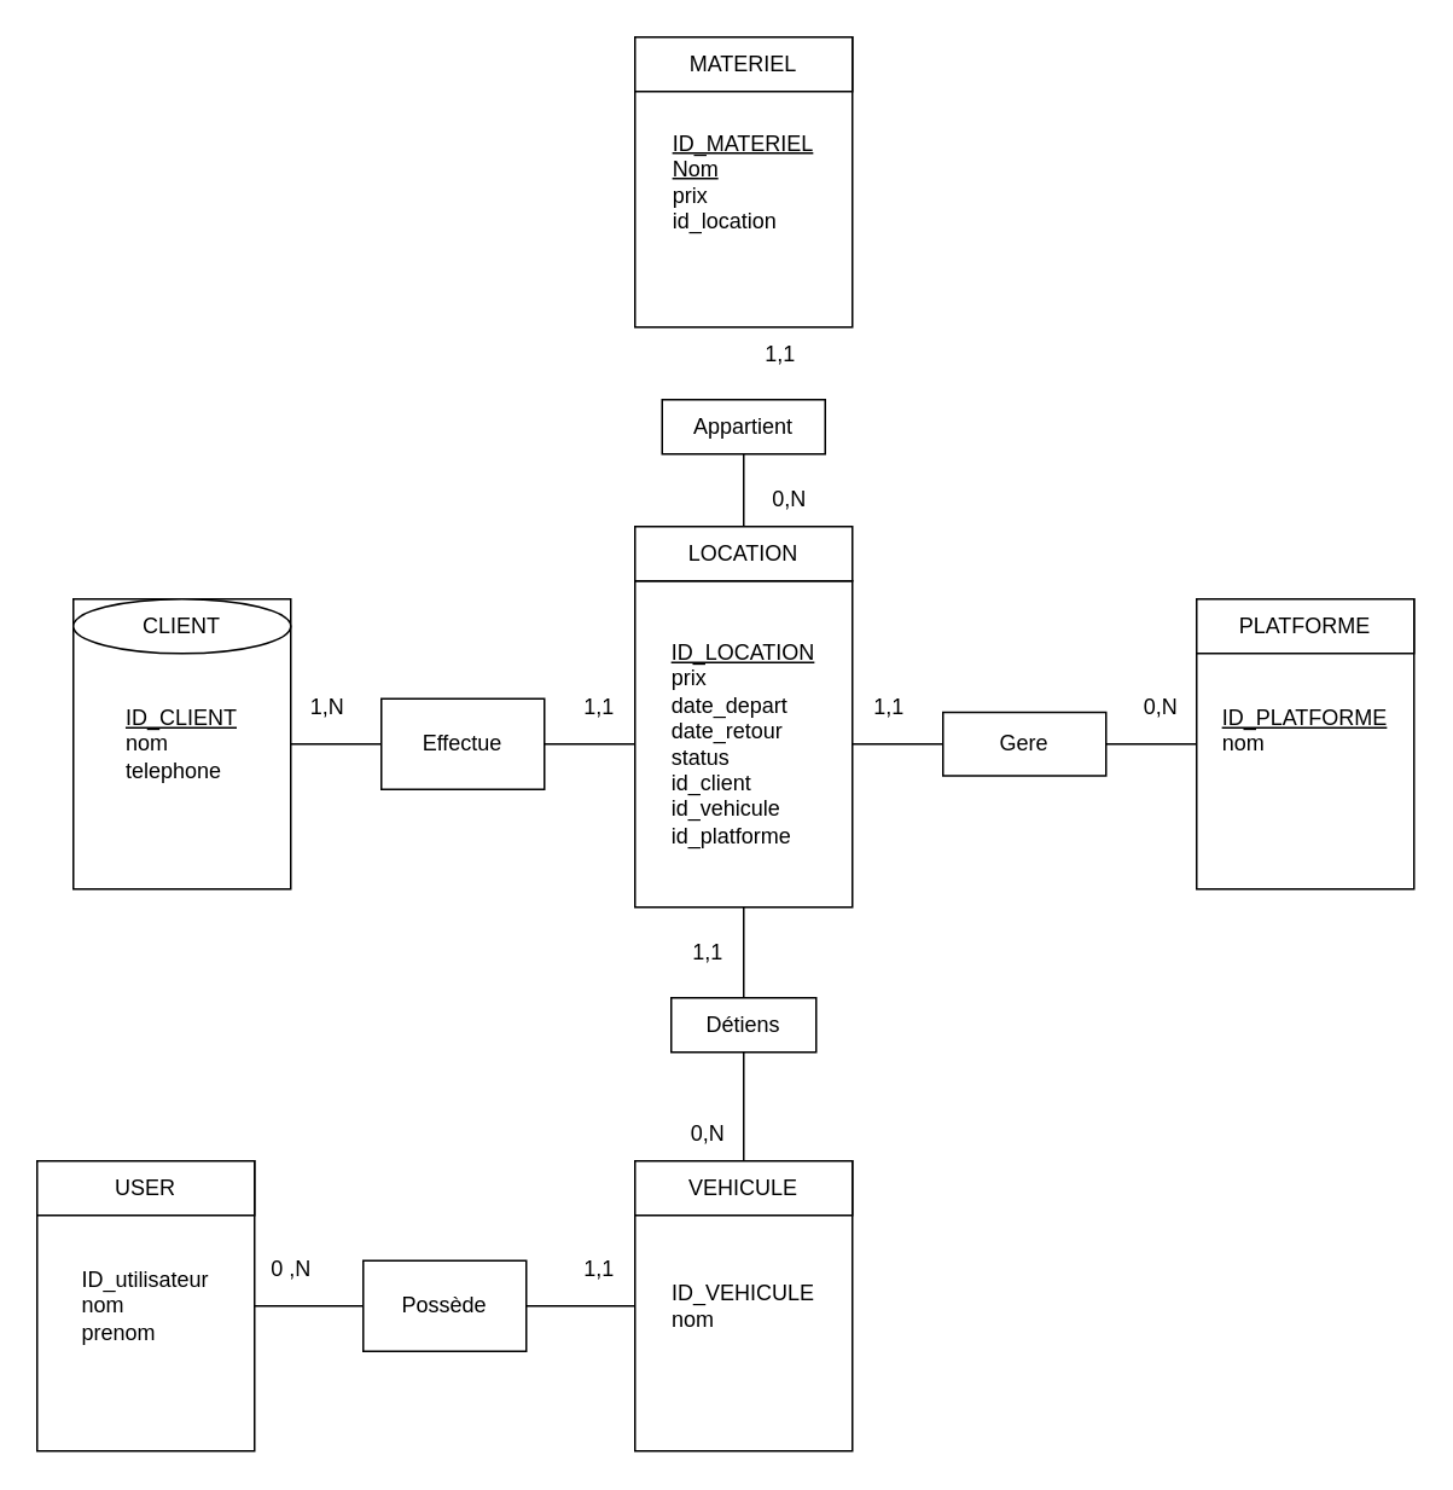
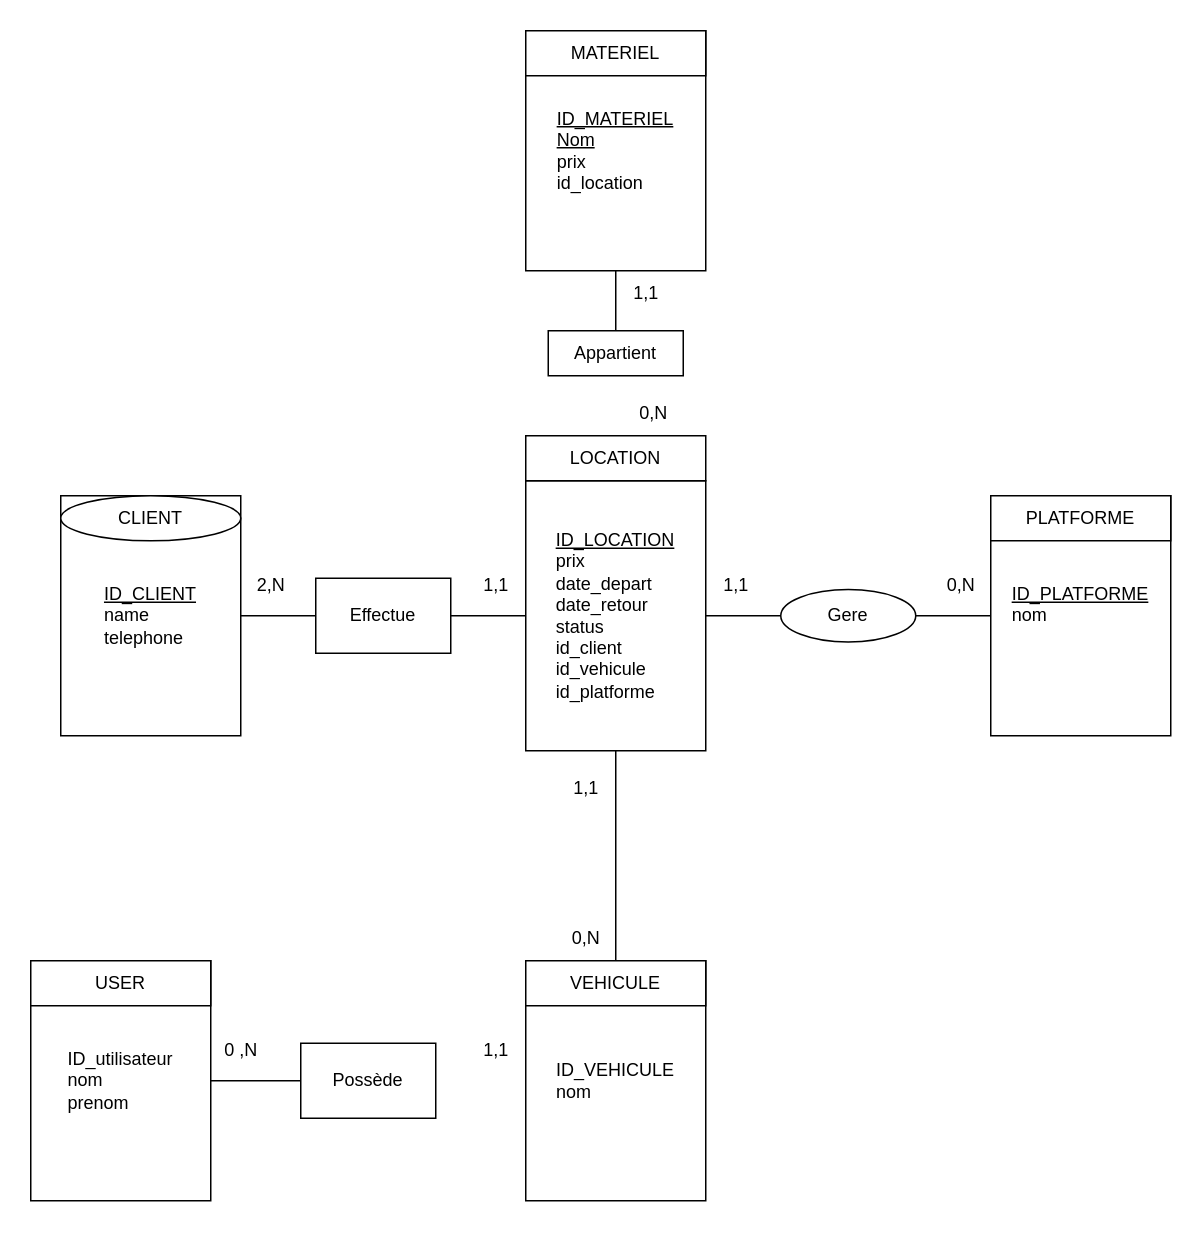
  <mxCell id="0" />
  <mxCell id="1" parent="0" />
- <mxCell id="2" style="edgeStyle=none;html=1;endArrow=none;endFill=0;startArrow=none;" parent="1" source="12" target="6" edge="1"><mxGeometry relative="1" as="geometry" /></mxCell>
  <mxCell id="3" value="&lt;div style=&quot;text-align: left;&quot;&gt;&lt;span style=&quot;background-color: initial;&quot;&gt;ID_utilisateur&lt;/span&gt;&lt;/div&gt;&lt;div style=&quot;text-align: left;&quot;&gt;&lt;span style=&quot;background-color: initial;&quot;&gt;nom&lt;/span&gt;&lt;/div&gt;&lt;div style=&quot;text-align: left;&quot;&gt;&lt;span style=&quot;background-color: initial;&quot;&gt;prenom&lt;/span&gt;&lt;/div&gt;" style="whiteSpace=wrap;html=1;" parent="1" vertex="1"><mxGeometry x="20" y="640" width="120" height="160" as="geometry" /></mxCell>
  <mxCell id="4" value="&lt;div style=&quot;text-align: left;&quot;&gt;&lt;u style=&quot;background-color: initial;&quot;&gt;ID_PLATFORME&lt;/u&gt;&lt;/div&gt;&lt;div style=&quot;text-align: left;&quot;&gt;&lt;span style=&quot;background-color: initial;&quot;&gt;nom&lt;/span&gt;&lt;/div&gt;&lt;div style=&quot;text-decoration-line: underline; text-align: left;&quot;&gt;&lt;br&gt;&lt;/div&gt;" style="whiteSpace=wrap;html=1;" parent="1" vertex="1"><mxGeometry x="660" y="330" width="120" height="160" as="geometry" /></mxCell>
  <mxCell id="5" style="edgeStyle=none;html=1;endArrow=none;endFill=0;" parent="1" source="6" target="9" edge="1"><mxGeometry relative="1" as="geometry" /></mxCell>
  <mxCell id="6" value="&lt;div style=&quot;text-align: left;&quot;&gt;&lt;span style=&quot;background-color: initial;&quot;&gt;ID_VEHICULE&lt;/span&gt;&lt;/div&gt;&lt;div style=&quot;text-align: left;&quot;&gt;&lt;span style=&quot;background-color: initial;&quot;&gt;nom&lt;/span&gt;&lt;/div&gt;" style="whiteSpace=wrap;html=1;" parent="1" vertex="1"><mxGeometry x="350" y="640" width="120" height="160" as="geometry" /></mxCell>
+ <mxCell id="7" style="edgeStyle=none;html=1;endArrow=none;endFill=0;startArrow=none;" parent="1" source="38" target="10" edge="1"><mxGeometry relative="1" as="geometry" /></mxCell>
  <mxCell id="8" style="edgeStyle=none;html=1;endArrow=none;endFill=0;startArrow=none;" parent="1" source="36" target="4" edge="1"><mxGeometry relative="1" as="geometry" /></mxCell>
  <mxCell id="9" value="&lt;u&gt;ID_LOCATION&lt;br&gt;&lt;/u&gt;&lt;div style=&quot;text-align: left;&quot;&gt;&lt;span style=&quot;background-color: initial;&quot;&gt;prix&lt;/span&gt;&lt;/div&gt;&lt;div style=&quot;text-align: left;&quot;&gt;&lt;span style=&quot;background-color: initial;&quot;&gt;date_depart&lt;/span&gt;&lt;/div&gt;&lt;div style=&quot;text-align: left;&quot;&gt;&lt;span style=&quot;background-color: initial;&quot;&gt;date_retour&lt;/span&gt;&lt;/div&gt;&lt;div style=&quot;text-align: left;&quot;&gt;status&lt;/div&gt;&lt;div style=&quot;text-align: left;&quot;&gt;id_client&lt;/div&gt;&lt;div style=&quot;text-align: left;&quot;&gt;&lt;span style=&quot;background-color: initial;&quot;&gt;id_vehicule&lt;/span&gt;&lt;/div&gt;&lt;div style=&quot;text-align: left;&quot;&gt;&lt;span style=&quot;background-color: initial;&quot;&gt;id_platforme&lt;/span&gt;&lt;/div&gt;" style="whiteSpace=wrap;html=1;" parent="1" vertex="1"><mxGeometry x="350" y="320" width="120" height="180" as="geometry" /></mxCell>
  <mxCell id="10" value="&lt;u&gt;ID_MATERIEL&lt;br&gt;&lt;div style=&quot;text-align: left;&quot;&gt;&lt;span style=&quot;background-color: initial;&quot;&gt;Nom&lt;/span&gt;&lt;/div&gt;&lt;/u&gt;&lt;div style=&quot;text-align: left;&quot;&gt;&lt;span style=&quot;background-color: initial;&quot;&gt;prix&lt;/span&gt;&lt;/div&gt;&lt;div style=&quot;text-align: left;&quot;&gt;&lt;span style=&quot;background-color: initial;&quot;&gt;id_location&lt;/span&gt;&lt;/div&gt;" style="whiteSpace=wrap;html=1;align=center;" parent="1" vertex="1"><mxGeometry x="350" y="20" width="120" height="160" as="geometry" /></mxCell>
  <mxCell id="11" value="" style="edgeStyle=none;html=1;endArrow=none;endFill=0;" parent="1" source="3" target="12" edge="1"><mxGeometry relative="1" as="geometry"><mxPoint x="180" y="720" as="sourcePoint" /><mxPoint x="350" y="720" as="targetPoint" /></mxGeometry></mxCell>
  <mxCell id="12" value="Possède" style="whiteSpace=wrap;html=1;" parent="1" vertex="1"><mxGeometry x="200" y="695" width="90" height="50" as="geometry" /></mxCell>
  <mxCell id="13" value="0 ,N" style="text;html=1;align=center;verticalAlign=middle;resizable=0;points=[];autosize=1;strokeColor=none;fillColor=none;" parent="1" vertex="1"><mxGeometry x="135" y="685" width="50" height="30" as="geometry" /></mxCell>
  <mxCell id="14" value="1,1" style="text;html=1;align=center;verticalAlign=middle;resizable=0;points=[];autosize=1;strokeColor=none;fillColor=none;" parent="1" vertex="1"><mxGeometry x="310" y="685" width="40" height="30" as="geometry" /></mxCell>
- <mxCell id="15" value="Détiens" style="whiteSpace=wrap;html=1;" parent="1" vertex="1"><mxGeometry x="370" y="550" width="80" height="30" as="geometry" /></mxCell>
  <mxCell id="16" value="0,N" style="text;html=1;align=center;verticalAlign=middle;resizable=0;points=[];autosize=1;strokeColor=none;fillColor=none;" parent="1" vertex="1"><mxGeometry x="370" y="610" width="40" height="30" as="geometry" /></mxCell>
  <mxCell id="17" value="1,1" style="text;html=1;align=center;verticalAlign=middle;resizable=0;points=[];autosize=1;strokeColor=none;fillColor=none;" parent="1" vertex="1"><mxGeometry x="370" y="510" width="40" height="30" as="geometry" /></mxCell>
  <mxCell id="18" style="edgeStyle=none;html=1;endArrow=none;endFill=0;startArrow=none;" parent="1" source="34" target="9" edge="1"><mxGeometry relative="1" as="geometry" /></mxCell>
- <mxCell id="19" value="&lt;div style=&quot;text-align: left;&quot;&gt;&lt;u style=&quot;background-color: initial;&quot;&gt;ID_CLIENT&lt;/u&gt;&lt;/div&gt;&lt;div style=&quot;text-align: left;&quot;&gt;&lt;span style=&quot;background-color: initial;&quot;&gt;nom&lt;/span&gt;&lt;/div&gt;&lt;div style=&quot;text-align: left;&quot;&gt;&lt;span style=&quot;background-color: initial;&quot;&gt;telephone&lt;/span&gt;&lt;/div&gt;" style="whiteSpace=wrap;html=1;" parent="1" vertex="1"><mxGeometry x="40" y="330" width="120" height="160" as="geometry" /></mxCell>
- <mxCell id="20" value="1,N" style="text;html=1;align=center;verticalAlign=middle;resizable=0;points=[];autosize=1;strokeColor=none;fillColor=none;" parent="1" vertex="1"><mxGeometry x="160" y="375" width="40" height="30" as="geometry" /></mxCell>
+ <mxCell id="19" value="&lt;div style=&quot;text-align: left;&quot;&gt;&lt;u style=&quot;background-color: initial;&quot;&gt;ID_CLIENT&lt;/u&gt;&lt;/div&gt;&lt;div style=&quot;text-align: left;&quot;&gt;&lt;span style=&quot;background-color: initial;&quot;&gt;name&lt;/span&gt;&lt;/div&gt;&lt;div style=&quot;text-align: left;&quot;&gt;&lt;span style=&quot;background-color: initial;&quot;&gt;telephone&lt;/span&gt;&lt;/div&gt;" style="whiteSpace=wrap;html=1;" parent="1" vertex="1"><mxGeometry x="40" y="330" width="120" height="160" as="geometry" /></mxCell>
+ <mxCell id="20" value="2,N" style="text;html=1;align=center;verticalAlign=middle;resizable=0;points=[];autosize=1;strokeColor=none;fillColor=none;" parent="1" vertex="1"><mxGeometry x="160" y="375" width="40" height="30" as="geometry" /></mxCell>
  <mxCell id="21" value="1,1" style="text;html=1;align=center;verticalAlign=middle;resizable=0;points=[];autosize=1;strokeColor=none;fillColor=none;" parent="1" vertex="1"><mxGeometry x="310" y="375" width="40" height="30" as="geometry" /></mxCell>
  <mxCell id="22" value="0,N" style="text;html=1;align=center;verticalAlign=middle;resizable=0;points=[];autosize=1;strokeColor=none;fillColor=none;" parent="1" vertex="1"><mxGeometry x="415" y="260" width="40" height="30" as="geometry" /></mxCell>
  <mxCell id="23" value="1,1" style="text;html=1;align=center;verticalAlign=middle;resizable=0;points=[];autosize=1;strokeColor=none;fillColor=none;" parent="1" vertex="1"><mxGeometry x="410" y="180" width="40" height="30" as="geometry" /></mxCell>
  <mxCell id="24" value="1,1" style="text;html=1;align=center;verticalAlign=middle;resizable=0;points=[];autosize=1;strokeColor=none;fillColor=none;" parent="1" vertex="1"><mxGeometry x="470" y="375" width="40" height="30" as="geometry" /></mxCell>
  <mxCell id="25" value="0,N" style="text;html=1;align=center;verticalAlign=middle;resizable=0;points=[];autosize=1;strokeColor=none;fillColor=none;" parent="1" vertex="1"><mxGeometry x="620" y="375" width="40" height="30" as="geometry" /></mxCell>
  <mxCell id="26" value="MATERIEL" style="whiteSpace=wrap;html=1;" parent="1" vertex="1"><mxGeometry x="350" y="20" width="120" height="30" as="geometry" /></mxCell>
  <mxCell id="27" value="LOCATION" style="whiteSpace=wrap;html=1;" parent="1" vertex="1"><mxGeometry x="350" width="120" height="30" as="geometry" y="290" /></mxCell>
  <mxCell id="28" style="edgeStyle=none;html=1;endArrow=classic;endFill=0;" parent="1" source="29" target="4" edge="1"><mxGeometry relative="1" as="geometry" /></mxCell>
  <mxCell id="29" value="PLATFORME" style="whiteSpace=wrap;html=1;" parent="1" vertex="1"><mxGeometry x="660" y="330" width="120" height="30" as="geometry" /></mxCell>
  <mxCell id="30" value="VEHICULE" style="whiteSpace=wrap;html=1;" parent="1" vertex="1"><mxGeometry x="350" y="640" width="120" height="30" as="geometry" /></mxCell>
  <mxCell id="31" value="CLIENT" style="ellipse;whiteSpace=wrap;html=1;" parent="1" vertex="1"><mxGeometry x="40" y="330" width="120" height="30" as="geometry" /></mxCell>
  <mxCell id="32" value="USER" style="whiteSpace=wrap;html=1;" parent="1" vertex="1"><mxGeometry x="20" y="640" width="120" height="30" as="geometry" /></mxCell>
  <mxCell id="33" value="" style="edgeStyle=none;html=1;endArrow=none;endFill=0;" parent="1" source="19" target="34" edge="1"><mxGeometry relative="1" as="geometry"><mxPoint x="160" y="410" as="sourcePoint" /><mxPoint x="350" y="410" as="targetPoint" /></mxGeometry></mxCell>
  <mxCell id="34" value="Effectue" style="whiteSpace=wrap;html=1;" parent="1" vertex="1"><mxGeometry x="210" y="385" width="90" height="50" as="geometry" /></mxCell>
  <mxCell id="35" value="" style="edgeStyle=none;html=1;endArrow=none;endFill=0;" parent="1" source="9" target="36" edge="1"><mxGeometry relative="1" as="geometry"><mxPoint x="470" y="410" as="sourcePoint" /><mxPoint x="630" y="410" as="targetPoint" /></mxGeometry></mxCell>
- <mxCell id="36" value="Gere" style="whiteSpace=wrap;html=1;" parent="1" vertex="1"><mxGeometry x="520" y="392.5" width="90" height="35" as="geometry" /></mxCell>
- <mxCell id="37" value="" style="edgeStyle=none;html=1;endArrow=none;endFill=0;exitX=0.5;exitY=0;exitDx=0;exitDy=0;" parent="1" source="27" target="38" edge="1"><mxGeometry relative="1" as="geometry"><mxPoint x="410" y="320" as="sourcePoint" /><mxPoint x="410" y="180" as="targetPoint" /></mxGeometry></mxCell>
+ <mxCell id="36" value="Gere" style="ellipse;whiteSpace=wrap;html=1;" parent="1" vertex="1"><mxGeometry x="520" y="392.5" width="90" height="35" as="geometry" /></mxCell>
  <mxCell id="38" value="Appartient" style="whiteSpace=wrap;html=1;" parent="1" vertex="1"><mxGeometry x="365" y="220" width="90" height="30" as="geometry" /></mxCell>
